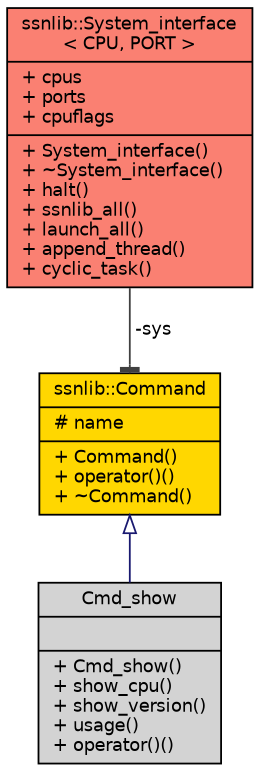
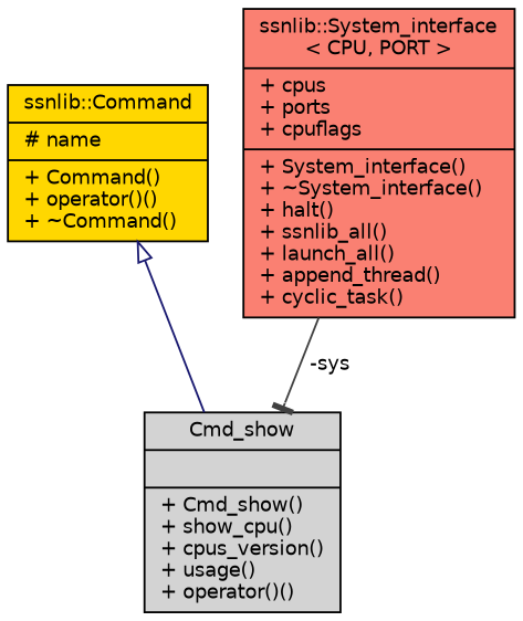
  digraph {
    node [color=black fontname=Helvetica fontsize=10 shape=record style=filled]
    edge [fontname=Helvetica fontsize=10 labelfontname=Helvetica labelfontsize=10 style=solid]
-   n1 [fillcolor=lightgrey fontcolor=black height=0.2 label="{Cmd_show\n||+ Cmd_show()\l+ show_cpu()\l+ show_version()\l+ usage()\l+ operator()()\l}" width=0.4]
+   n1 [fillcolor=lightgrey fontcolor=black height=0.2 label="{Cmd_show\n||+ Cmd_show()\l+ show_cpu()\l+ cpus_version()\l+ usage()\l+ operator()()\l}" width=0.4]
    n2 [fillcolor=gold height=0.2 label="{ssnlib::Command\n|# name\l|+ Command()\l+ operator()()\l+ ~Command()\l}" width=0.4]
    n3 [fillcolor=salmon height=0.2 label="{ssnlib::System_interface\l\< CPU, PORT \>\n|+ cpus\l+ ports\l+ cpuflags\l|+ System_interface()\l+ ~System_interface()\l+ halt()\l+ ssnlib_all()\l+ launch_all()\l+ append_thread()\l+ cyclic_task()\l}" width=0.4]
    n2 -> n1 [arrowtail=onormal color=midnightblue dir=back]
-   n3 -> n2 [arrowhead=tee color=grey25 label=" -sys"]
+   n3 -> n1 [arrowhead=tee color=grey25 label=" -sys"]
  }
